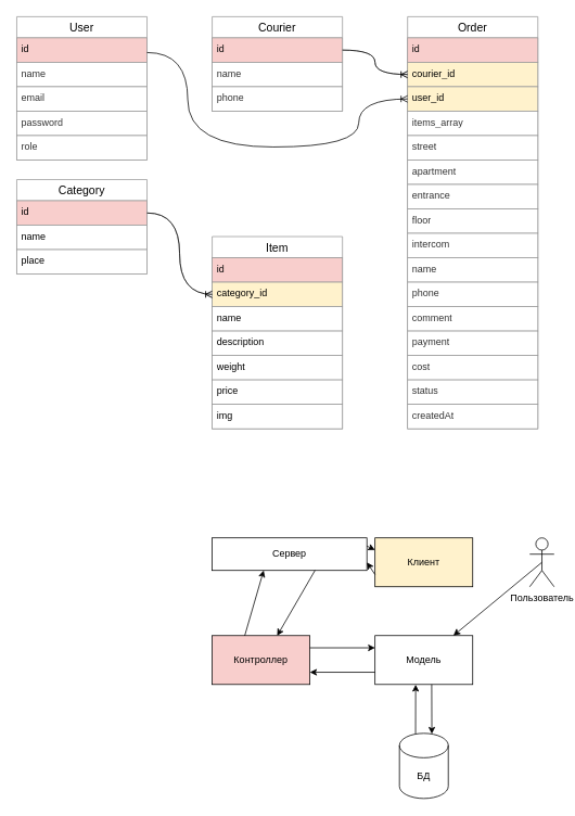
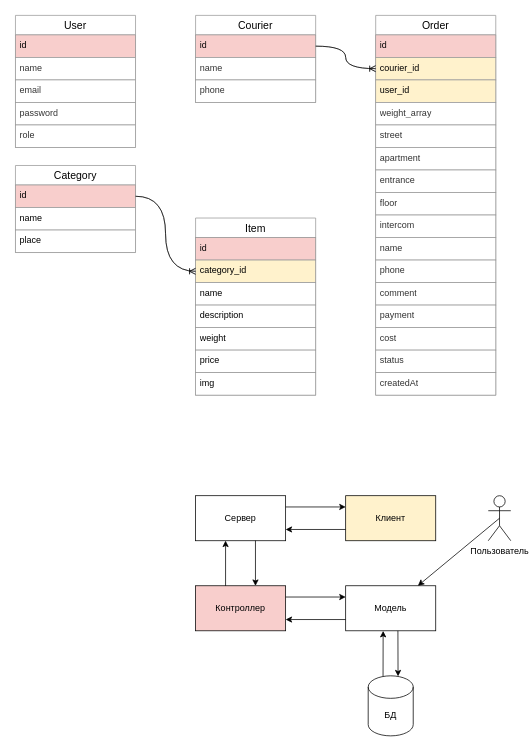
  <mxCell id="0" />
  <mxCell id="1" parent="0" />
  <mxCell id="2" value="User" style="swimlane;fontStyle=0;childLayout=stackLayout;horizontal=1;startSize=26;horizontalStack=0;resizeParent=1;resizeParentMax=0;resizeLast=0;collapsible=1;marginBottom=0;align=center;fontSize=14;strokeColor=#999999;fontFamily=Helvetica;" parent="1" vertex="1"><mxGeometry x="20" y="20" width="160" height="176" as="geometry" /></mxCell>
  <mxCell id="3" value="id" style="text;strokeColor=#999999;fillColor=#f8cecc;spacingLeft=4;spacingRight=4;overflow=hidden;rotatable=0;points=[[0,0.5],[1,0.5]];portConstraint=eastwest;fontSize=12;whiteSpace=wrap;html=1;fontFamily=Helvetica;fontStyle=0;" parent="2" vertex="1"><mxGeometry y="26" width="160" height="30" as="geometry" /></mxCell>
  <mxCell id="4" value="name" style="text;spacingLeft=4;spacingRight=4;overflow=hidden;rotatable=0;points=[[0,0.5],[1,0.5]];portConstraint=eastwest;fontSize=12;whiteSpace=wrap;html=1;fillColor=#FFFFFF;fontColor=#333333;strokeColor=#999999;fontFamily=Helvetica;fontStyle=0;" parent="2" vertex="1"><mxGeometry y="56" width="160" height="30" as="geometry" /></mxCell>
  <mxCell id="5" value="email" style="text;strokeColor=#999999;fillColor=#FFFFFF;spacingLeft=4;spacingRight=4;overflow=hidden;rotatable=0;points=[[0,0.5],[1,0.5]];portConstraint=eastwest;fontSize=12;whiteSpace=wrap;html=1;fontColor=#333333;fontFamily=Helvetica;fontStyle=0;" parent="2" vertex="1"><mxGeometry y="86" width="160" height="30" as="geometry" /></mxCell>
  <mxCell id="6" value="password" style="text;strokeColor=#999999;fillColor=#FFFFFF;spacingLeft=4;spacingRight=4;overflow=hidden;rotatable=0;points=[[0,0.5],[1,0.5]];portConstraint=eastwest;fontSize=12;whiteSpace=wrap;html=1;fontColor=#333333;fontFamily=Helvetica;fontStyle=0;" parent="2" vertex="1"><mxGeometry y="116" width="160" height="30" as="geometry" /></mxCell>
  <mxCell id="7" value="role" style="text;strokeColor=#999999;fillColor=#FFFFFF;spacingLeft=4;spacingRight=4;overflow=hidden;rotatable=0;points=[[0,0.5],[1,0.5]];portConstraint=eastwest;fontSize=12;whiteSpace=wrap;html=1;fontColor=#333333;fontFamily=Helvetica;fontStyle=0;" parent="2" vertex="1"><mxGeometry y="146" width="160" height="30" as="geometry" /></mxCell>
  <mxCell id="8" value="Order" style="swimlane;fontStyle=0;childLayout=stackLayout;horizontal=1;startSize=26;horizontalStack=0;resizeParent=1;resizeParentMax=0;resizeLast=0;collapsible=1;marginBottom=0;align=center;fontSize=14;strokeColor=#999999;fontFamily=Helvetica;" parent="1" vertex="1"><mxGeometry x="500" y="20" width="160" height="506" as="geometry" /></mxCell>
  <mxCell id="9" value="id" style="text;strokeColor=#999999;fillColor=#f8cecc;spacingLeft=4;spacingRight=4;overflow=hidden;rotatable=0;points=[[0,0.5],[1,0.5]];portConstraint=eastwest;fontSize=12;whiteSpace=wrap;html=1;fontFamily=Helvetica;fontStyle=0;" parent="8" vertex="1"><mxGeometry y="26" width="160" height="30" as="geometry" /></mxCell>
  <mxCell id="10" value="courier_id" style="text;strokeColor=#999999;fillColor=#fff2cc;spacingLeft=4;spacingRight=4;overflow=hidden;rotatable=0;points=[[0,0.5],[1,0.5]];portConstraint=eastwest;fontSize=12;whiteSpace=wrap;html=1;fontFamily=Helvetica;fontStyle=0;" parent="8" vertex="1"><mxGeometry y="56" width="160" height="30" as="geometry" /></mxCell>
  <mxCell id="11" value="user_id" style="text;strokeColor=#999999;fillColor=#fff2cc;spacingLeft=4;spacingRight=4;overflow=hidden;rotatable=0;points=[[0,0.5],[1,0.5]];portConstraint=eastwest;fontSize=12;whiteSpace=wrap;html=1;fontFamily=Helvetica;fontStyle=0;" vertex="1" parent="8"><mxGeometry y="86" width="160" height="30" as="geometry" /></mxCell>
- <mxCell id="12" value="items_array" style="text;strokeColor=#999999;fillColor=#FFFFFF;spacingLeft=4;spacingRight=4;overflow=hidden;rotatable=0;points=[[0,0.5],[1,0.5]];portConstraint=eastwest;fontSize=12;whiteSpace=wrap;html=1;fontColor=#333333;fontFamily=Helvetica;fontStyle=0;" parent="8" vertex="1"><mxGeometry y="116" width="160" height="30" as="geometry" /></mxCell>
+ <mxCell id="12" value="weight_array" style="text;strokeColor=#999999;fillColor=#FFFFFF;spacingLeft=4;spacingRight=4;overflow=hidden;rotatable=0;points=[[0,0.5],[1,0.5]];portConstraint=eastwest;fontSize=12;whiteSpace=wrap;html=1;fontColor=#333333;fontFamily=Helvetica;fontStyle=0;" parent="8" vertex="1"><mxGeometry y="116" width="160" height="30" as="geometry" /></mxCell>
  <mxCell id="13" value="street" style="text;spacingLeft=4;spacingRight=4;overflow=hidden;rotatable=0;points=[[0,0.5],[1,0.5]];portConstraint=eastwest;fontSize=12;whiteSpace=wrap;html=1;fillColor=#FFFFFF;fontColor=#333333;strokeColor=#999999;fontFamily=Helvetica;fontStyle=0;" parent="8" vertex="1"><mxGeometry y="146" width="160" height="30" as="geometry" /></mxCell>
  <mxCell id="14" value="apartment" style="text;strokeColor=#999999;fillColor=#FFFFFF;spacingLeft=4;spacingRight=4;overflow=hidden;rotatable=0;points=[[0,0.5],[1,0.5]];portConstraint=eastwest;fontSize=12;whiteSpace=wrap;html=1;fontColor=#333333;fontFamily=Helvetica;fontStyle=0;" parent="8" vertex="1"><mxGeometry y="176" width="160" height="30" as="geometry" /></mxCell>
  <mxCell id="15" value="entrance" style="text;strokeColor=#999999;fillColor=#FFFFFF;spacingLeft=4;spacingRight=4;overflow=hidden;rotatable=0;points=[[0,0.5],[1,0.5]];portConstraint=eastwest;fontSize=12;whiteSpace=wrap;html=1;fontColor=#333333;fontFamily=Helvetica;fontStyle=0;" parent="8" vertex="1"><mxGeometry y="206" width="160" height="30" as="geometry" /></mxCell>
  <mxCell id="16" value="floor" style="text;strokeColor=#999999;fillColor=#FFFFFF;spacingLeft=4;spacingRight=4;overflow=hidden;rotatable=0;points=[[0,0.5],[1,0.5]];portConstraint=eastwest;fontSize=12;whiteSpace=wrap;html=1;fontColor=#333333;fontFamily=Helvetica;fontStyle=0;" parent="8" vertex="1"><mxGeometry y="236" width="160" height="30" as="geometry" /></mxCell>
  <mxCell id="17" value="intercom" style="text;strokeColor=#999999;fillColor=#FFFFFF;spacingLeft=4;spacingRight=4;overflow=hidden;rotatable=0;points=[[0,0.5],[1,0.5]];portConstraint=eastwest;fontSize=12;whiteSpace=wrap;html=1;fontColor=#333333;fontFamily=Helvetica;fontStyle=0;" parent="8" vertex="1"><mxGeometry y="266" width="160" height="30" as="geometry" /></mxCell>
  <mxCell id="18" value="name" style="text;strokeColor=#999999;fillColor=#FFFFFF;spacingLeft=4;spacingRight=4;overflow=hidden;rotatable=0;points=[[0,0.5],[1,0.5]];portConstraint=eastwest;fontSize=12;whiteSpace=wrap;html=1;fontColor=#333333;fontFamily=Helvetica;fontStyle=0;" parent="8" vertex="1"><mxGeometry y="296" width="160" height="30" as="geometry" /></mxCell>
  <mxCell id="19" value="phone" style="text;strokeColor=#999999;fillColor=#FFFFFF;spacingLeft=4;spacingRight=4;overflow=hidden;rotatable=0;points=[[0,0.5],[1,0.5]];portConstraint=eastwest;fontSize=12;whiteSpace=wrap;html=1;fontColor=#333333;fontFamily=Helvetica;fontStyle=0;" parent="8" vertex="1"><mxGeometry y="326" width="160" height="30" as="geometry" /></mxCell>
  <mxCell id="20" value="comment" style="text;strokeColor=#999999;fillColor=#FFFFFF;spacingLeft=4;spacingRight=4;overflow=hidden;rotatable=0;points=[[0,0.5],[1,0.5]];portConstraint=eastwest;fontSize=12;whiteSpace=wrap;html=1;fontColor=#333333;fontFamily=Helvetica;fontStyle=0;" parent="8" vertex="1"><mxGeometry y="356" width="160" height="30" as="geometry" /></mxCell>
  <mxCell id="21" value="payment" style="text;strokeColor=#999999;fillColor=#FFFFFF;spacingLeft=4;spacingRight=4;overflow=hidden;rotatable=0;points=[[0,0.5],[1,0.5]];portConstraint=eastwest;fontSize=12;whiteSpace=wrap;html=1;fontColor=#333333;fontFamily=Helvetica;fontStyle=0;" parent="8" vertex="1"><mxGeometry y="386" width="160" height="30" as="geometry" /></mxCell>
  <mxCell id="22" value="cost" style="text;strokeColor=#999999;fillColor=#FFFFFF;spacingLeft=4;spacingRight=4;overflow=hidden;rotatable=0;points=[[0,0.5],[1,0.5]];portConstraint=eastwest;fontSize=12;whiteSpace=wrap;html=1;fontColor=#333333;fontFamily=Helvetica;fontStyle=0;" parent="8" vertex="1"><mxGeometry y="416" width="160" height="30" as="geometry" /></mxCell>
  <mxCell id="23" value="status" style="text;strokeColor=#999999;fillColor=#FFFFFF;spacingLeft=4;spacingRight=4;overflow=hidden;rotatable=0;points=[[0,0.5],[1,0.5]];portConstraint=eastwest;fontSize=12;whiteSpace=wrap;html=1;fontColor=#333333;fontFamily=Helvetica;fontStyle=0;" parent="8" vertex="1"><mxGeometry y="446" width="160" height="30" as="geometry" /></mxCell>
  <mxCell id="24" value="createdAt" style="text;strokeColor=#999999;fillColor=#FFFFFF;spacingLeft=4;spacingRight=4;overflow=hidden;rotatable=0;points=[[0,0.5],[1,0.5]];portConstraint=eastwest;fontSize=12;whiteSpace=wrap;html=1;fontColor=#333333;fontFamily=Helvetica;fontStyle=0;" vertex="1" parent="8"><mxGeometry y="476" width="160" height="30" as="geometry" /></mxCell>
  <mxCell id="25" value="Category" style="swimlane;fontStyle=0;childLayout=stackLayout;horizontal=1;startSize=26;horizontalStack=0;resizeParent=1;resizeParentMax=0;resizeLast=0;collapsible=1;marginBottom=0;align=center;fontSize=14;strokeColor=#999999;swimlaneFillColor=none;fontFamily=Helvetica;" parent="1" vertex="1"><mxGeometry x="20" y="220" width="160" height="116" as="geometry" /></mxCell>
  <mxCell id="26" value="id" style="text;strokeColor=#999999;fillColor=#f8cecc;spacingLeft=4;spacingRight=4;overflow=hidden;rotatable=0;points=[[0,0.5],[1,0.5]];portConstraint=eastwest;fontSize=12;whiteSpace=wrap;html=1;fontFamily=Helvetica;fontStyle=0;" parent="25" vertex="1"><mxGeometry y="26" width="160" height="30" as="geometry" /></mxCell>
  <mxCell id="27" value="name" style="text;strokeColor=#999999;fillColor=#FFFFFF;spacingLeft=4;spacingRight=4;overflow=hidden;rotatable=0;points=[[0,0.5],[1,0.5]];portConstraint=eastwest;fontSize=12;whiteSpace=wrap;html=1;fontFamily=Helvetica;fontStyle=0;" parent="25" vertex="1"><mxGeometry y="56" width="160" height="30" as="geometry" /></mxCell>
  <mxCell id="28" value="place" style="text;strokeColor=#999999;fillColor=#FFFFFF;spacingLeft=4;spacingRight=4;overflow=hidden;rotatable=0;points=[[0,0.5],[1,0.5]];portConstraint=eastwest;fontSize=12;whiteSpace=wrap;html=1;fontFamily=Helvetica;fontStyle=0;" parent="25" vertex="1"><mxGeometry y="86" width="160" height="30" as="geometry" /></mxCell>
  <mxCell id="29" value="Courier" style="swimlane;fontStyle=0;childLayout=stackLayout;horizontal=1;startSize=26;horizontalStack=0;resizeParent=1;resizeParentMax=0;resizeLast=0;collapsible=1;marginBottom=0;align=center;fontSize=14;strokeColor=#999999;fontFamily=Helvetica;" parent="1" vertex="1"><mxGeometry x="260" y="20" width="160" height="116" as="geometry" /></mxCell>
  <mxCell id="30" value="id" style="text;strokeColor=#999999;fillColor=#f8cecc;spacingLeft=4;spacingRight=4;overflow=hidden;rotatable=0;points=[[0,0.5],[1,0.5]];portConstraint=eastwest;fontSize=12;whiteSpace=wrap;html=1;fontFamily=Helvetica;fontStyle=0;" parent="29" vertex="1"><mxGeometry y="26" width="160" height="30" as="geometry" /></mxCell>
  <mxCell id="31" value="name" style="text;strokeColor=#999999;fillColor=#FFFFFF;spacingLeft=4;spacingRight=4;overflow=hidden;rotatable=0;points=[[0,0.5],[1,0.5]];portConstraint=eastwest;fontSize=12;whiteSpace=wrap;html=1;fontColor=#333333;fontFamily=Helvetica;fontStyle=0;" parent="29" vertex="1"><mxGeometry y="56" width="160" height="30" as="geometry" /></mxCell>
  <mxCell id="32" value="phone" style="text;strokeColor=#999999;fillColor=#FFFFFF;spacingLeft=4;spacingRight=4;overflow=hidden;rotatable=0;points=[[0,0.5],[1,0.5]];portConstraint=eastwest;fontSize=12;whiteSpace=wrap;html=1;fontColor=#333333;fontFamily=Helvetica;fontStyle=0;" parent="29" vertex="1"><mxGeometry y="86" width="160" height="30" as="geometry" /></mxCell>
  <mxCell id="33" value="Item" style="swimlane;fontStyle=0;childLayout=stackLayout;horizontal=1;startSize=26;horizontalStack=0;resizeParent=1;resizeParentMax=0;resizeLast=0;collapsible=1;marginBottom=0;align=center;fontSize=14;strokeColor=#999999;fontFamily=Helvetica;" parent="1" vertex="1"><mxGeometry x="260" y="290" width="160" height="236" as="geometry" /></mxCell>
  <mxCell id="34" value="id" style="text;strokeColor=#999999;fillColor=#f8cecc;spacingLeft=4;spacingRight=4;overflow=hidden;rotatable=0;points=[[0,0.5],[1,0.5]];portConstraint=eastwest;fontSize=12;whiteSpace=wrap;html=1;fontFamily=Helvetica;fontStyle=0;" parent="33" vertex="1"><mxGeometry y="26" width="160" height="30" as="geometry" /></mxCell>
  <mxCell id="35" value="category_id" style="text;strokeColor=#999999;fillColor=#fff2cc;spacingLeft=4;spacingRight=4;overflow=hidden;rotatable=0;points=[[0,0.5],[1,0.5]];portConstraint=eastwest;fontSize=12;whiteSpace=wrap;html=1;fontFamily=Helvetica;fontStyle=0;" parent="33" vertex="1"><mxGeometry y="56" width="160" height="30" as="geometry" /></mxCell>
  <mxCell id="36" value="name" style="text;strokeColor=#999999;fillColor=#FFFFFF;spacingLeft=4;spacingRight=4;overflow=hidden;rotatable=0;points=[[0,0.5],[1,0.5]];portConstraint=eastwest;fontSize=12;whiteSpace=wrap;html=1;fontFamily=Helvetica;fontStyle=0;" parent="33" vertex="1"><mxGeometry y="86" width="160" height="30" as="geometry" /></mxCell>
  <mxCell id="37" value="description" style="text;strokeColor=#999999;fillColor=#FFFFFF;spacingLeft=4;spacingRight=4;overflow=hidden;rotatable=0;points=[[0,0.5],[1,0.5]];portConstraint=eastwest;fontSize=12;whiteSpace=wrap;html=1;fontFamily=Helvetica;fontStyle=0;" parent="33" vertex="1"><mxGeometry y="116" width="160" height="30" as="geometry" /></mxCell>
  <mxCell id="38" value="weight" style="text;strokeColor=#999999;fillColor=#FFFFFF;spacingLeft=4;spacingRight=4;overflow=hidden;rotatable=0;points=[[0,0.5],[1,0.5]];portConstraint=eastwest;fontSize=12;whiteSpace=wrap;html=1;fontFamily=Helvetica;fontStyle=0;" parent="33" vertex="1"><mxGeometry y="146" width="160" height="30" as="geometry" /></mxCell>
  <mxCell id="39" value="price" style="text;strokeColor=#999999;fillColor=#FFFFFF;spacingLeft=4;spacingRight=4;overflow=hidden;rotatable=0;points=[[0,0.5],[1,0.5]];portConstraint=eastwest;fontSize=12;whiteSpace=wrap;html=1;fontFamily=Helvetica;fontStyle=0;" parent="33" vertex="1"><mxGeometry y="176" width="160" height="30" as="geometry" /></mxCell>
  <mxCell id="40" value="img" style="text;strokeColor=#999999;fillColor=#FFFFFF;spacingLeft=4;spacingRight=4;overflow=hidden;rotatable=0;points=[[0,0.5],[1,0.5]];portConstraint=eastwest;fontSize=12;whiteSpace=wrap;html=1;fontFamily=Helvetica;fontStyle=0;" parent="33" vertex="1"><mxGeometry y="206" width="160" height="30" as="geometry" /></mxCell>
  <mxCell id="41" value="" style="edgeStyle=orthogonalEdgeStyle;fontSize=12;html=1;endArrow=ERoneToMany;rounded=0;exitX=1;exitY=0.5;exitDx=0;exitDy=0;entryX=0;entryY=0.5;entryDx=0;entryDy=0;strokeColor=#999999;fontFamily=Helvetica;fontStyle=0;curved=1;" parent="1" source="30" target="10" edge="1"><mxGeometry width="100" height="100" relative="1" as="geometry"><mxPoint x="340" y="430" as="sourcePoint" /><mxPoint x="440" y="330" as="targetPoint" /></mxGeometry></mxCell>
  <mxCell id="42" value="" style="edgeStyle=orthogonalEdgeStyle;fontSize=12;html=1;endArrow=ERoneToMany;rounded=0;exitX=1;exitY=0.5;exitDx=0;exitDy=0;entryX=0;entryY=0.5;entryDx=0;entryDy=0;strokeColor=#999999;fontFamily=Helvetica;fontStyle=0;curved=1;" parent="1" source="26" target="35" edge="1"><mxGeometry width="100" height="100" relative="1" as="geometry"><mxPoint x="430" y="71" as="sourcePoint" /><mxPoint x="510" y="101" as="targetPoint" /></mxGeometry></mxCell>
  <mxCell id="43" value="" style="fontSize=12;html=1;endArrow=ERoneToMany;rounded=0;entryX=0;entryY=0.5;entryDx=0;entryDy=0;exitX=1;exitY=0.5;exitDx=0;exitDy=0;strokeColor=#000000;fontFamily=Helvetica;fontStyle=0;edgeStyle=orthogonalEdgeStyle;curved=1;" parent="1" source="26" target="35" edge="1"><mxGeometry width="100" height="100" relative="1" as="geometry"><mxPoint x="340" y="430" as="sourcePoint" /><mxPoint x="440" y="330" as="targetPoint" /></mxGeometry></mxCell>
  <mxCell id="44" value="" style="fontSize=12;html=1;endArrow=ERoneToMany;rounded=0;entryX=0;entryY=0.5;entryDx=0;entryDy=0;exitX=1;exitY=0.5;exitDx=0;exitDy=0;strokeColor=#000000;fontFamily=Helvetica;fontStyle=0;edgeStyle=orthogonalEdgeStyle;curved=1;" parent="1" source="30" target="10" edge="1"><mxGeometry width="100" height="100" relative="1" as="geometry"><mxPoint x="340" y="430" as="sourcePoint" /><mxPoint x="440" y="330" as="targetPoint" /></mxGeometry></mxCell>
- <mxCell id="45" value="Сервер" style="rounded=0;whiteSpace=wrap;html=1;" vertex="1" parent="1"><mxGeometry x="260" y="660" width="190" height="40" as="geometry" /></mxCell>
+ <mxCell id="45" value="Сервер" style="rounded=0;whiteSpace=wrap;html=1;" vertex="1" parent="1"><mxGeometry x="260" y="660" width="120" height="60" as="geometry" /></mxCell>
  <mxCell id="46" value="Клиент" style="rounded=0;whiteSpace=wrap;html=1;fillColor=#fff2cc;" vertex="1" parent="1"><mxGeometry x="460" y="660" width="120" height="60" as="geometry" /></mxCell>
  <mxCell id="47" value="Пользователь" style="shape=umlActor;verticalLabelPosition=bottom;verticalAlign=top;html=1;outlineConnect=0;" vertex="1" parent="1"><mxGeometry x="650" y="660" width="30" height="60" as="geometry" /></mxCell>
  <mxCell id="48" value="Контроллер" style="rounded=0;whiteSpace=wrap;html=1;fillColor=#f8cecc;" vertex="1" parent="1"><mxGeometry x="260" y="780" width="120" height="60" as="geometry" /></mxCell>
  <mxCell id="49" value="Модель" style="rounded=0;whiteSpace=wrap;html=1;" vertex="1" parent="1"><mxGeometry x="460" y="780" width="120" height="60" as="geometry" /></mxCell>
  <mxCell id="50" value="БД" style="shape=cylinder3;whiteSpace=wrap;html=1;boundedLbl=1;backgroundOutline=1;size=15;" vertex="1" parent="1"><mxGeometry x="490" y="900" width="60" height="80" as="geometry" /></mxCell>
  <mxCell id="51" value="" style="endArrow=classic;html=1;rounded=0;entryX=0;entryY=0.25;entryDx=0;entryDy=0;exitX=1;exitY=0.25;exitDx=0;exitDy=0;" edge="1" parent="1" source="45" target="46"><mxGeometry width="50" height="50" relative="1" as="geometry"><mxPoint x="380" y="680" as="sourcePoint" /><mxPoint x="420" y="650" as="targetPoint" /></mxGeometry></mxCell>
  <mxCell id="52" value="" style="endArrow=classic;html=1;rounded=0;exitX=0;exitY=0.75;exitDx=0;exitDy=0;entryX=1;entryY=0.75;entryDx=0;entryDy=0;" edge="1" parent="1" source="46" target="45"><mxGeometry width="50" height="50" relative="1" as="geometry"><mxPoint x="380" y="700" as="sourcePoint" /><mxPoint x="400" y="700" as="targetPoint" /></mxGeometry></mxCell>
  <mxCell id="53" value="" style="endArrow=classic;html=1;rounded=0;entryX=1;entryY=0.75;entryDx=0;entryDy=0;exitX=0;exitY=0.75;exitDx=0;exitDy=0;" edge="1" parent="1" source="49" target="48"><mxGeometry width="50" height="50" relative="1" as="geometry"><mxPoint x="400" y="860" as="sourcePoint" /><mxPoint x="450" y="810" as="targetPoint" /></mxGeometry></mxCell>
  <mxCell id="54" value="" style="endArrow=classic;html=1;rounded=0;entryX=0;entryY=0.25;entryDx=0;entryDy=0;exitX=1;exitY=0.25;exitDx=0;exitDy=0;" edge="1" parent="1" source="48" target="49"><mxGeometry width="50" height="50" relative="1" as="geometry"><mxPoint x="394" y="870" as="sourcePoint" /><mxPoint x="444" y="820" as="targetPoint" /></mxGeometry></mxCell>
  <mxCell id="55" value="" style="endArrow=classic;html=1;rounded=0;entryX=0.665;entryY=0.003;entryDx=0;entryDy=0;exitX=0.665;exitY=0.997;exitDx=0;exitDy=0;entryPerimeter=0;exitPerimeter=0;" edge="1" parent="1" source="45" target="48"><mxGeometry width="50" height="50" relative="1" as="geometry"><mxPoint x="300" y="750" as="sourcePoint" /><mxPoint x="350" y="700" as="targetPoint" /></mxGeometry></mxCell>
  <mxCell id="56" value="" style="endArrow=classic;html=1;rounded=0;entryX=0.333;entryY=0.997;entryDx=0;entryDy=0;exitX=0.333;exitY=0.003;exitDx=0;exitDy=0;entryPerimeter=0;exitPerimeter=0;" edge="1" parent="1" source="48" target="45"><mxGeometry width="50" height="50" relative="1" as="geometry"><mxPoint x="280" y="770" as="sourcePoint" /><mxPoint x="330" y="720" as="targetPoint" /></mxGeometry></mxCell>
  <mxCell id="57" value="" style="endArrow=classic;html=1;rounded=0;exitX=0.58;exitY=1.001;exitDx=0;exitDy=0;exitPerimeter=0;entryX=0.663;entryY=0.009;entryDx=0;entryDy=0;entryPerimeter=0;" edge="1" parent="1" source="49" target="50"><mxGeometry width="50" height="50" relative="1" as="geometry"><mxPoint x="539.79" y="840" as="sourcePoint" /><mxPoint x="520" y="890" as="targetPoint" /></mxGeometry></mxCell>
  <mxCell id="58" value="" style="endArrow=classic;html=1;rounded=0;entryX=0.416;entryY=1.003;entryDx=0;entryDy=0;exitX=0.33;exitY=0.006;exitDx=0;exitDy=0;entryPerimeter=0;exitPerimeter=0;" edge="1" parent="1" source="50" target="49"><mxGeometry width="50" height="50" relative="1" as="geometry"><mxPoint x="499.79" y="900" as="sourcePoint" /><mxPoint x="499.79" y="840" as="targetPoint" /></mxGeometry></mxCell>
  <mxCell id="59" value="" style="endArrow=classic;html=1;rounded=0;exitX=0.5;exitY=0.5;exitDx=0;exitDy=0;exitPerimeter=0;" edge="1" parent="1" source="47" target="49"><mxGeometry width="50" height="50" relative="1" as="geometry"><mxPoint x="660" y="690" as="sourcePoint" /><mxPoint x="610" y="690" as="targetPoint" /></mxGeometry></mxCell>
- <mxCell id="60" value="" style="edgeStyle=orthogonalEdgeStyle;fontSize=12;html=1;endArrow=ERoneToMany;rounded=0;entryX=0;entryY=0.5;entryDx=0;entryDy=0;exitX=1;exitY=0.25;exitDx=0;exitDy=0;curved=1;" edge="1" parent="1" source="2" target="11"><mxGeometry width="100" height="100" relative="1" as="geometry"><mxPoint x="215" y="210" as="sourcePoint" /><mxPoint x="465" y="140" as="targetPoint" /><Array as="points"><mxPoint x="230" y="64" /><mxPoint x="230" y="180" /><mxPoint x="440" y="180" /><mxPoint x="440" y="121" /></Array></mxGeometry></mxCell>
